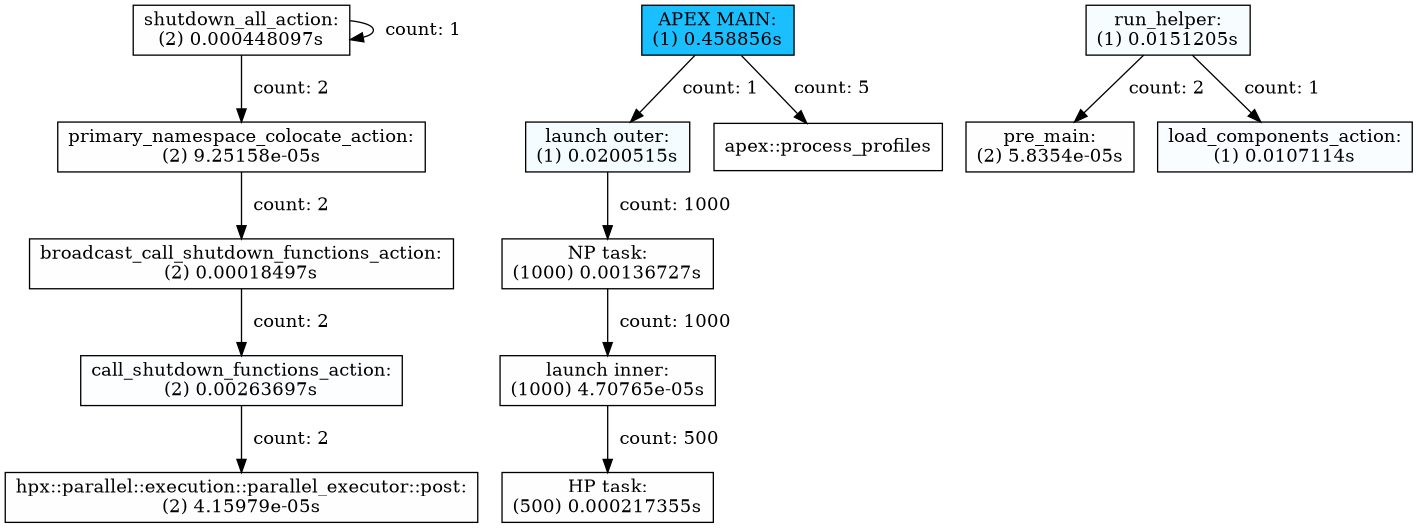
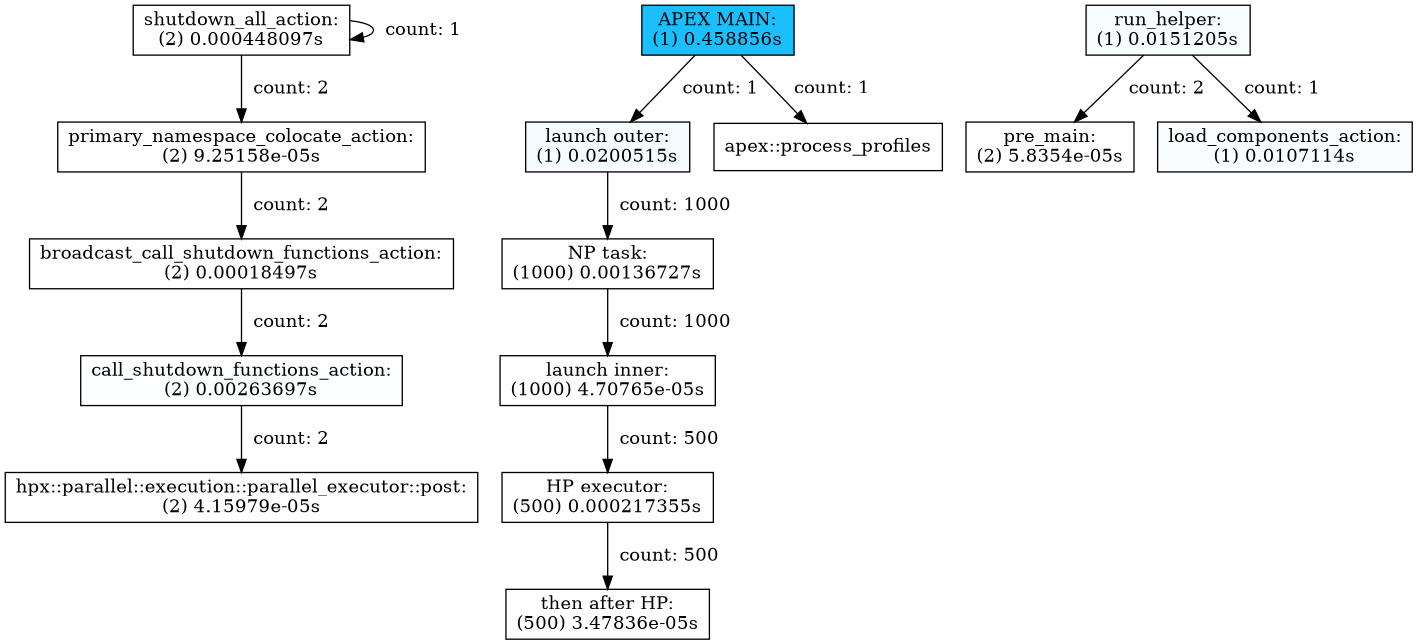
  digraph {
    rankdir=TB
    node [fillcolor="#fefeff" shape=box style=filled]
    n1 [label="primary_namespace_colocate_action:\n(2) 9.25158e-05s"]
    n2 [label="broadcast_call_shutdown_functions_action:\n(2) 0.00018497s"]
    n3 [fillcolor="#fdfeff" label="call_shutdown_functions_action:\n(2) 0.00263697s"]
    n4 [label="hpx::parallel::execution::parallel_executor::post:\n(2) 4.15979e-05s"]
    n5 [label="shutdown_all_action:\n(2) 0.000448097s"]
    n6 [fillcolor="#19bfff" label="APEX MAIN:\n(1) 0.458856s"]
    n7 [fillcolor="#f4fcff" label="launch outer:\n(1) 0.0200515s"]
    "apex::process_profiles" [fillcolor="" style=""]
    n9 [label="NP task:\n(1000) 0.00136727s"]
    n10 [label="launch inner:\n(1000) 4.70765e-05s"]
-   n11 [label="HP task:\n(500) 0.000217355s"]
+   n11 [label="HP executor:\n(500) 0.000217355s"]
+   n12 [label="then after HP:\n(500) 3.47836e-05s"]
    n13 [fillcolor="#f7fcff" label="run_helper:\n(1) 0.0151205s"]
    n14 [label="pre_main:\n(2) 5.8354e-05s"]
    n15 [fillcolor="#f9fdff" label="load_components_action:\n(1) 0.0107114s"]
    n1 -> n2 [label="  count: 2"]
    n2 -> n3 [label="  count: 2"]
    n3 -> n4 [label="  count: 2"]
    n5 -> n1 [label="  count: 2"]
    n5 -> n5 [label="  count: 1"]
    n6 -> n7 [label="  count: 1"]
-   n6 -> "apex::process_profiles" [label="  count: 5"]
+   n6 -> "apex::process_profiles" [label="  count: 1"]
    n7 -> n9 [label="  count: 1000"]
    n9 -> n10 [label="  count: 1000"]
    n10 -> n11 [label="  count: 500"]
+   n11 -> n12 [label="  count: 500"]
    n13 -> n14 [label="  count: 2"]
    n13 -> n15 [label="  count: 1"]
  }
